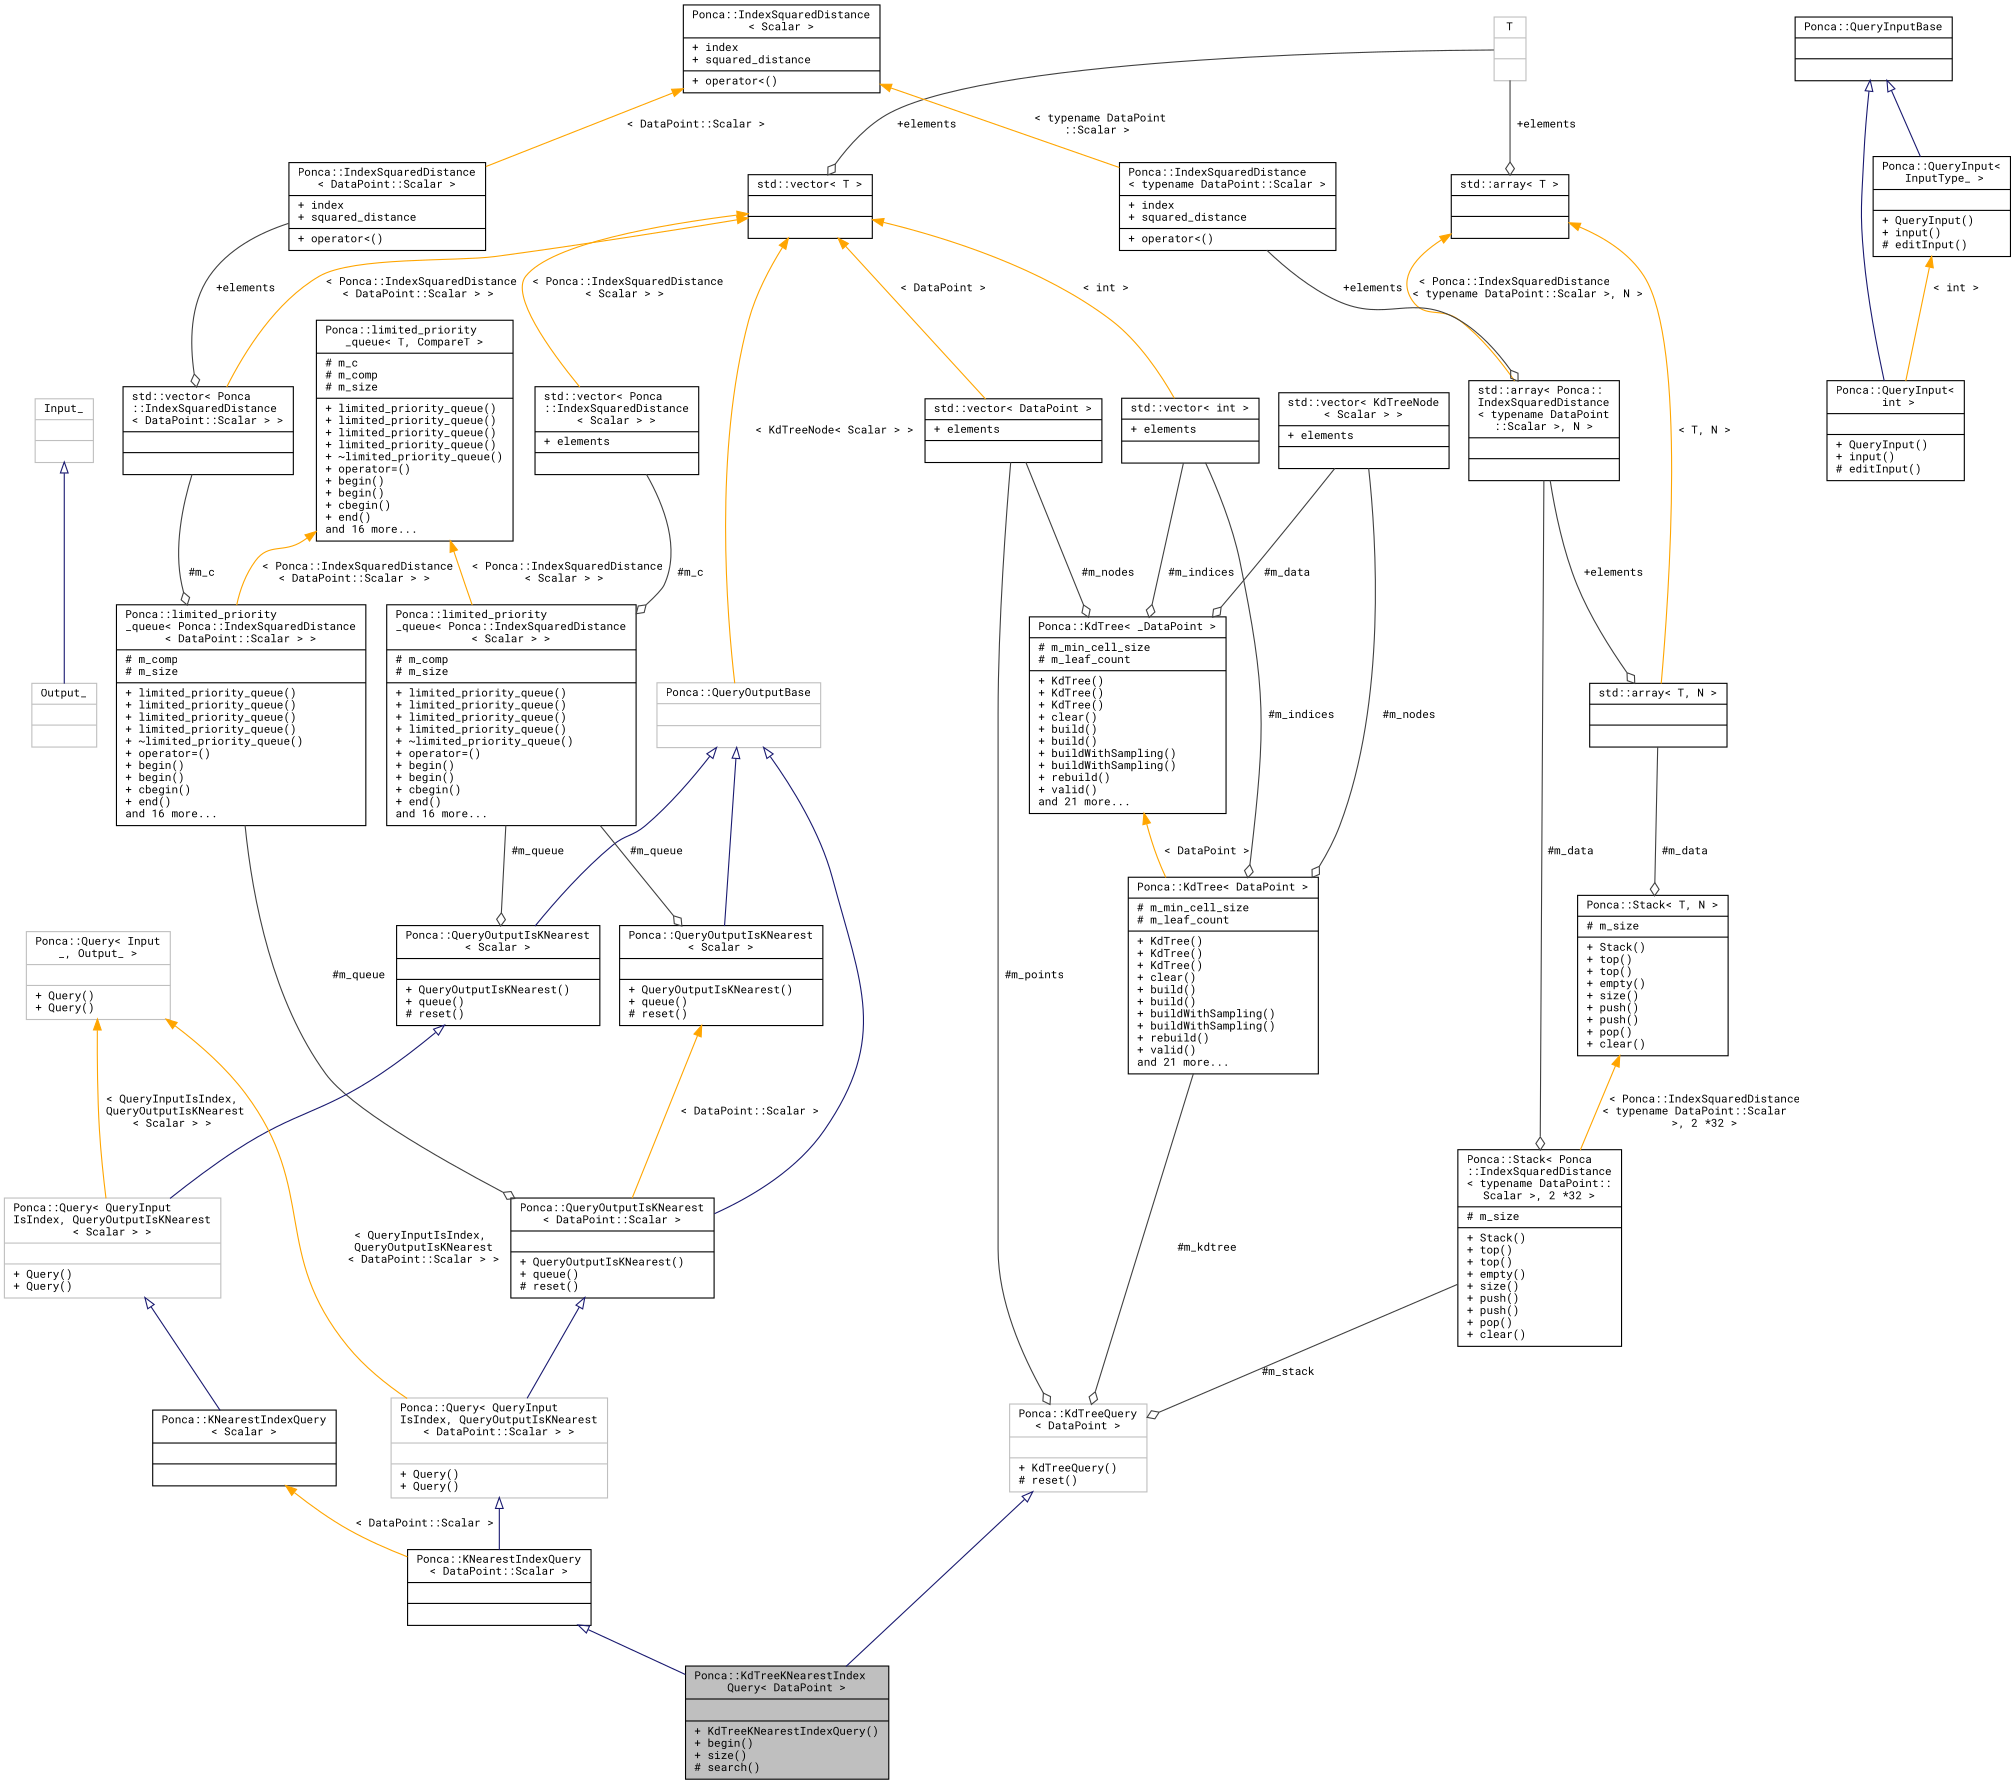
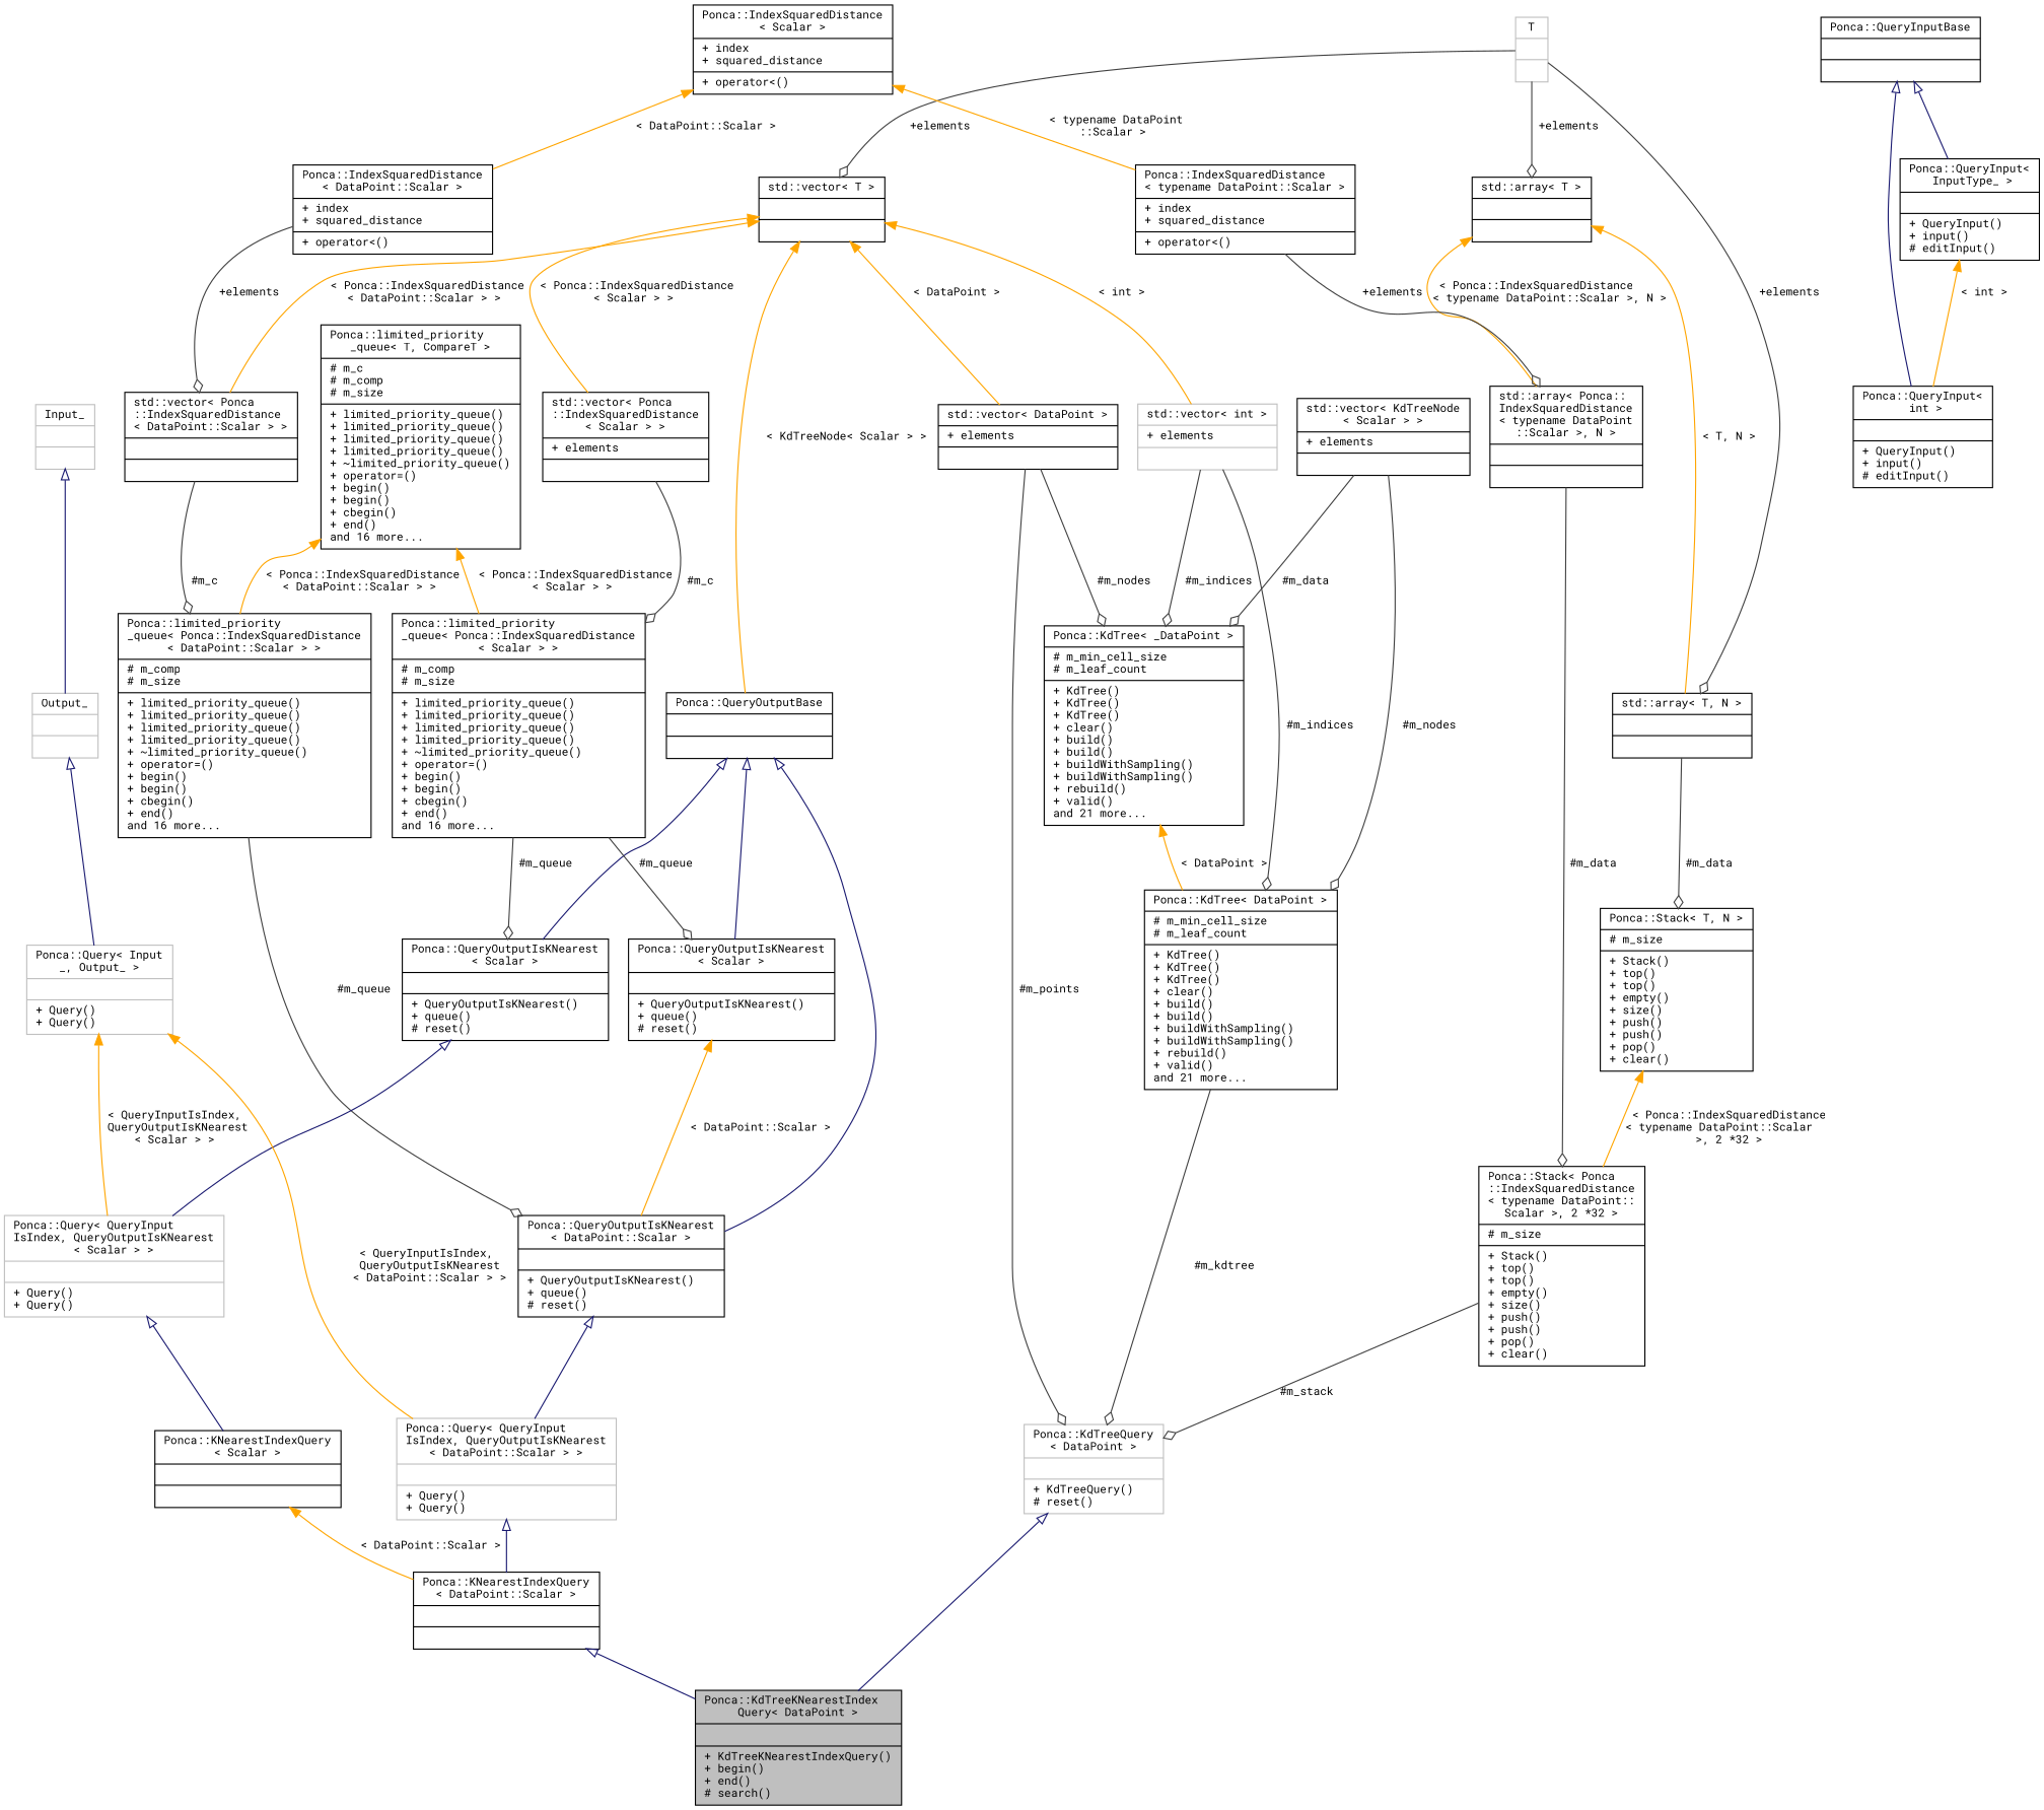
  digraph {
    fontname="Roboto Mono"
    node [color=black fontname="Roboto Mono" fontsize=10 shape=record]
    edge [color=grey25 dir=back fontname="Roboto Mono" fontsize=10 labelfontname=Helvetica labelfontsize=10 style=solid]
-   n1 [fillcolor=grey75 fontcolor=black height=0.2 label="{Ponca::KdTreeKNearestIndex\lQuery\< DataPoint \>\n||+ KdTreeKNearestIndexQuery()\l+ begin()\l+ size()\l# search()\l}" style=filled width=0.4]
+   n1 [fillcolor=grey75 fontcolor=black height=0.2 label="{Ponca::KdTreeKNearestIndex\lQuery\< DataPoint \>\n||+ KdTreeKNearestIndexQuery()\l+ begin()\l+ end()\l# search()\l}" style=filled width=0.4]
    n2 [color=grey75 height=0.2 label="{Ponca::KdTreeQuery\l\< DataPoint \>\n||+ KdTreeQuery()\l# reset()\l}" width=0.4]
    n3 [height=0.2 label="{Ponca::KdTree\< DataPoint \>\n|# m_min_cell_size\l# m_leaf_count\l|+ KdTree()\l+ KdTree()\l+ KdTree()\l+ clear()\l+ build()\l+ build()\l+ buildWithSampling()\l+ buildWithSampling()\l+ rebuild()\l+ valid()\land 21 more...\l}" width=0.4]
    n4 [height=0.2 label="{std::vector\< DataPoint \>\n|+ elements\l|}" width=0.4]
    n5 [height=0.2 label="{Ponca::KdTree\< _DataPoint \>\n|# m_min_cell_size\l# m_leaf_count\l|+ KdTree()\l+ KdTree()\l+ KdTree()\l+ clear()\l+ build()\l+ build()\l+ buildWithSampling()\l+ buildWithSampling()\l+ rebuild()\l+ valid()\land 21 more...\l}" width=0.4]
    n6 [height=0.2 label="{std::vector\< T \>\n||}" width=0.4]
-   n7 [height=0.2 label="{std::vector\< int \>\n|+ elements\l|}" width=0.4]
+   n7 [color=grey75 height=0.2 label="{std::vector\< int \>\n|+ elements\l|}" width=0.4]
    n8 [height=0.2 label="{std::vector\< Ponca\l::IndexSquaredDistance\l\< DataPoint::Scalar \> \>\n||}" width=0.4]
    n9 [height=0.2 label="{std::vector\< Ponca\l::IndexSquaredDistance\l\< Scalar \> \>\n|+ elements\l|}" width=0.4]
-   n10 [color=grey75 height=0.2 label="{Ponca::QueryOutputBase\n||}" width=0.4]
+   n10 [height=0.2 label="{Ponca::QueryOutputBase\n||}" width=0.4]
    n11 [height=0.2 label="{std::vector\< KdTreeNode\l\< Scalar \> \>\n|+ elements\l|}" width=0.4]
    n12 [height=0.2 label="{Ponca::limited_priority\l_queue\< Ponca::IndexSquaredDistance\l\< DataPoint::Scalar \> \>\n|# m_comp\l# m_size\l|+ limited_priority_queue()\l+ limited_priority_queue()\l+ limited_priority_queue()\l+ limited_priority_queue()\l+ ~limited_priority_queue()\l+ operator=()\l+ begin()\l+ begin()\l+ cbegin()\l+ end()\land 16 more...\l}" width=0.4]
    n13 [height=0.2 label="{Ponca::limited_priority\l_queue\< Ponca::IndexSquaredDistance\l\< Scalar \> \>\n|# m_comp\l# m_size\l|+ limited_priority_queue()\l+ limited_priority_queue()\l+ limited_priority_queue()\l+ limited_priority_queue()\l+ ~limited_priority_queue()\l+ operator=()\l+ begin()\l+ begin()\l+ cbegin()\l+ end()\land 16 more...\l}" width=0.4]
    n14 [color=grey75 height=0.2 label="{T\n||}" width=0.4]
    n15 [height=0.2 label="{std::array\< T \>\n||}" width=0.4]
    n16 [height=0.2 label="{std::array\< T, N \>\n||}" width=0.4]
    n17 [height=0.2 label="{std::array\< Ponca::\lIndexSquaredDistance\l\< typename DataPoint\l::Scalar \>, N \>\n||}" width=0.4]
    n18 [height=0.2 label="{Ponca::Stack\< T, N \>\n|# m_size\l|+ Stack()\l+ top()\l+ top()\l+ empty()\l+ size()\l+ push()\l+ push()\l+ pop()\l+ clear()\l}" width=0.4]
    n19 [height=0.2 label="{Ponca::Stack\< Ponca\l::IndexSquaredDistance\l\< typename DataPoint::\lScalar \>, 2 *32 \>\n|# m_size\l|+ Stack()\l+ top()\l+ top()\l+ empty()\l+ size()\l+ push()\l+ push()\l+ pop()\l+ clear()\l}" width=0.4]
    n20 [height=0.2 label="{Ponca::IndexSquaredDistance\l\< typename DataPoint::Scalar \>\n|+ index\l+ squared_distance\l|+ operator\<()\l}" width=0.4]
    n21 [height=0.2 label="{Ponca::IndexSquaredDistance\l\< Scalar \>\n|+ index\l+ squared_distance\l|+ operator\<()\l}" width=0.4]
    n22 [height=0.2 label="{Ponca::IndexSquaredDistance\l\< DataPoint::Scalar \>\n|+ index\l+ squared_distance\l|+ operator\<()\l}" width=0.4]
    n23 [height=0.2 label="{Ponca::KNearestIndexQuery\l\< DataPoint::Scalar \>\n||}" width=0.4]
    n24 [color=grey75 height=0.2 label="{Ponca::Query\< QueryInput\lIsIndex, QueryOutputIsKNearest\l\< DataPoint::Scalar \> \>\n||+ Query()\l+ Query()\l}" width=0.4]
    n25 [color=grey75 height=0.2 label="{Ponca::Query\< QueryInput\lIsIndex, QueryOutputIsKNearest\l\< Scalar \> \>\n||+ Query()\l+ Query()\l}" width=0.4]
    n26 [height=0.2 label="{Ponca::KNearestIndexQuery\l\< Scalar \>\n||}" width=0.4]
    n27 [height=0.2 label="{Ponca::QueryInput\<\l int \>\n||+ QueryInput()\l+ input()\l# editInput()\l}" width=0.4]
    n28 [height=0.2 label="{Ponca::QueryInputBase\n||}" width=0.4]
    n29 [height=0.2 label="{Ponca::QueryInput\<\l InputType_ \>\n||+ QueryInput()\l+ input()\l# editInput()\l}" width=0.4]
    n30 [height=0.2 label="{Ponca::QueryOutputIsKNearest\l\< DataPoint::Scalar \>\n||+ QueryOutputIsKNearest()\l+ queue()\l# reset()\l}" width=0.4]
    n31 [height=0.2 label="{Ponca::QueryOutputIsKNearest\l\< Scalar \>\n||+ QueryOutputIsKNearest()\l+ queue()\l# reset()\l}" width=0.4]
    n32 [height=0.2 label="{Ponca::QueryOutputIsKNearest\l\< Scalar \>\n||+ QueryOutputIsKNearest()\l+ queue()\l# reset()\l}" width=0.4]
    n33 [height=0.2 label="{Ponca::limited_priority\l_queue\< T, CompareT \>\n|# m_c\l# m_comp\l# m_size\l|+ limited_priority_queue()\l+ limited_priority_queue()\l+ limited_priority_queue()\l+ limited_priority_queue()\l+ ~limited_priority_queue()\l+ operator=()\l+ begin()\l+ begin()\l+ cbegin()\l+ end()\land 16 more...\l}" width=0.4]
    n34 [color=grey75 height=0.2 label="{Ponca::Query\< Input\l_, Output_ \>\n||+ Query()\l+ Query()\l}" width=0.4]
    n35 [color=grey75 height=0.2 label="{Input_\n||}" width=0.4]
    n36 [color=grey75 height=0.2 label="{Output_\n||}" width=0.4]
    n2 -> n1 [arrowtail=onormal color=midnightblue]
    n3 -> n2 [arrowhead=odiamond label=" #m_kdtree" dir=""]
    n4 -> n2 [arrowhead=odiamond label=" #m_points" dir=""]
    n4 -> n5 [arrowhead=odiamond label=" #m_nodes" dir=""]
    n5 -> n3 [color=orange label=" \< DataPoint \>"]
    n6 -> n4 [color=orange label=" \< DataPoint \>"]
    n6 -> n7 [color=orange label=" \< int \>"]
    n6 -> n8 [color=orange label=" \< Ponca::IndexSquaredDistance\l\< DataPoint::Scalar \> \>"]
    n6 -> n9 [color=orange label=" \< Ponca::IndexSquaredDistance\l\< Scalar \> \>"]
    n6 -> n10 [color=orange label=" \< KdTreeNode\< Scalar \> \>"]
    n7 -> n3 [arrowhead=odiamond label=" #m_indices" dir=""]
    n7 -> n5 [arrowhead=odiamond label=" #m_indices" dir=""]
    n8 -> n12 [arrowhead=odiamond label=" #m_c" dir=""]
    n9 -> n13 [arrowhead=odiamond label=" #m_c" dir=""]
    n10 -> n30 [arrowtail=onormal color=midnightblue]
    n10 -> n31 [arrowtail=onormal color=midnightblue]
    n10 -> n32 [arrowtail=onormal color=midnightblue]
    n11 -> n3 [arrowhead=odiamond label=" #m_nodes" dir=""]
    n11 -> n5 [arrowhead=odiamond label=" #m_data" dir=""]
    n12 -> n30 [arrowhead=odiamond label=" #m_queue" dir=""]
    n13 -> n31 [arrowhead=odiamond label=" #m_queue" dir=""]
    n13 -> n32 [arrowhead=odiamond label=" #m_queue" dir=""]
    n14 -> n6 [arrowhead=odiamond label=" +elements" dir=""]
    n14 -> n15 [arrowhead=odiamond label=" +elements" dir=""]
-   n17 -> n16 [arrowhead=odiamond label=" +elements" dir=""]
+   n14 -> n16 [arrowhead=odiamond label=" +elements" dir=""]
    n15 -> n16 [color=orange label=" \< T, N \>"]
    n15 -> n17 [color=orange label=" \< Ponca::IndexSquaredDistance\l\< typename DataPoint::Scalar \>, N \>"]
    n16 -> n18 [arrowhead=odiamond label=" #m_data" dir=""]
    n17 -> n19 [arrowhead=odiamond label=" #m_data" dir=""]
    n18 -> n19 [color=orange label=" \< Ponca::IndexSquaredDistance\l\< typename DataPoint::Scalar\l \>, 2 *32 \>"]
    n19 -> n2 [arrowhead=odiamond label=" #m_stack" dir=""]
    n20 -> n17 [arrowhead=odiamond label=" +elements" dir=""]
    n21 -> n20 [color=orange label=" \< typename DataPoint\l::Scalar \>"]
    n21 -> n22 [color=orange label=" \< DataPoint::Scalar \>"]
    n22 -> n8 [arrowhead=odiamond label=" +elements" dir=""]
    n23 -> n1 [arrowtail=onormal color=midnightblue]
    n24 -> n23 [arrowtail=onormal color=midnightblue]
    n25 -> n26 [arrowtail=onormal color=midnightblue]
    n26 -> n23 [color=orange label=" \< DataPoint::Scalar \>"]
    n28 -> n27 [arrowtail=onormal color=midnightblue]
    n28 -> n29 [arrowtail=onormal color=midnightblue]
    n29 -> n27 [color=orange label=" \< int \>"]
    n30 -> n24 [arrowtail=onormal color=midnightblue]
    n31 -> n30 [color=orange label=" \< DataPoint::Scalar \>"]
    n32 -> n25 [arrowtail=onormal color=midnightblue]
    n33 -> n12 [color=orange label=" \< Ponca::IndexSquaredDistance\l\< DataPoint::Scalar \> \>"]
    n33 -> n13 [color=orange label=" \< Ponca::IndexSquaredDistance\l\< Scalar \> \>"]
    n34 -> n24 [color=orange label=" \< QueryInputIsIndex,\l QueryOutputIsKNearest\l\< DataPoint::Scalar \> \>"]
    n34 -> n25 [color=orange label=" \< QueryInputIsIndex,\l QueryOutputIsKNearest\l\< Scalar \> \>"]
    n35 -> n36 [arrowtail=onormal color=midnightblue]
+   n36 -> n34 [arrowtail=onormal color=midnightblue]
  }
